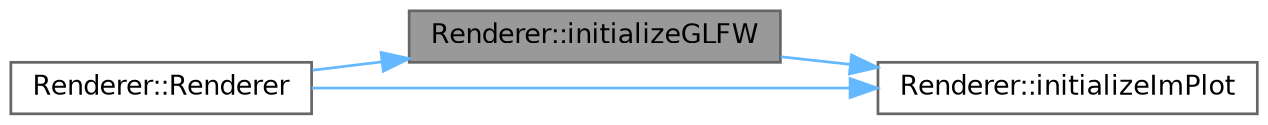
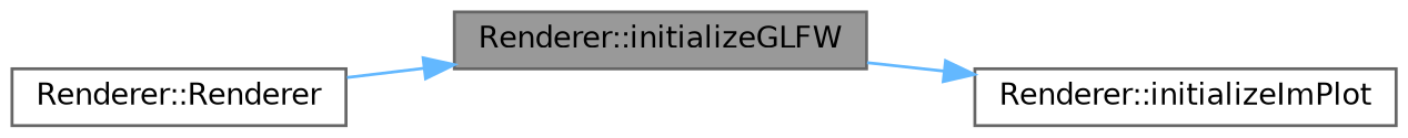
  digraph {
    rankdir=LR
    node [color=grey40 fillcolor=white fontname=Helvetica fontsize=10 shape=box style=filled]
    edge [color=steelblue1 fontname=Helvetica fontsize=10 labelfontname=Helvetica labelfontsize=10 style=solid]
    n1 [color=gray40 fillcolor=grey60 fontcolor=black height=0.2 label="Renderer::initializeGLFW" width=0.4]
    n2 [height=0.2 label="Renderer::initializeImPlot" width=0.4]
    n3 [height=0.2 label="Renderer::Renderer" width=0.4]
    n1 -> n2
    n3 -> n1
-   n3 -> n2
  }
